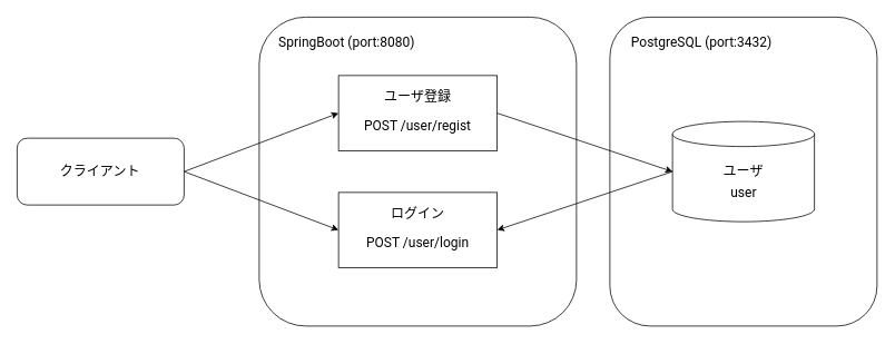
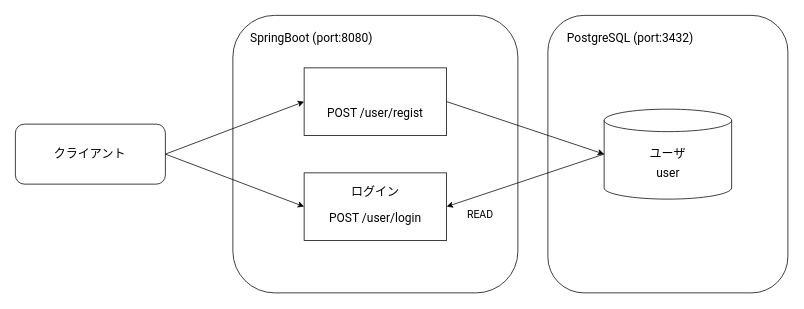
  <mxCell id="0" />
  <mxCell id="1" parent="0" />
  <mxCell id="2" value="" style="group" vertex="1" connectable="0" parent="1"><mxGeometry x="730" y="20" width="320" height="370" as="geometry" /></mxCell>
  <mxCell id="3" value="" style="rounded=1;whiteSpace=wrap;html=1;" vertex="1" parent="2"><mxGeometry width="320" height="370" as="geometry" /></mxCell>
  <mxCell id="4" value="PostgreSQL (port:3432)" style="text;strokeColor=none;align=center;fillColor=none;html=1;verticalAlign=middle;whiteSpace=wrap;rounded=0;fontFamily=Roboto;fontSource=https%3A%2F%2Ffonts.googleapis.com%2Fcss%3Ffamily%3DRoboto;fontSize=16;" vertex="1" parent="2"><mxGeometry x="20" y="10" width="180" height="40" as="geometry" /></mxCell>
  <mxCell id="5" value="" style="group" vertex="1" connectable="0" parent="1"><mxGeometry x="310" y="20" width="410" height="370" as="geometry" /></mxCell>
  <mxCell id="6" value="" style="rounded=1;whiteSpace=wrap;html=1;" vertex="1" parent="5"><mxGeometry width="380" height="370" as="geometry" /></mxCell>
  <mxCell id="7" value="SpringBoot (port:8080)" style="text;strokeColor=none;align=center;fillColor=none;html=1;verticalAlign=middle;whiteSpace=wrap;rounded=0;fontFamily=Roboto;fontSource=https%3A%2F%2Ffonts.googleapis.com%2Fcss%3Ffamily%3DRoboto;fontSize=16;" vertex="1" parent="5"><mxGeometry x="10" y="10" width="190" height="40" as="geometry" /></mxCell>
+ <mxCell id="8" value="READ" style="text;strokeColor=none;align=center;fillColor=none;html=1;verticalAlign=middle;whiteSpace=wrap;rounded=0;fontFamily=Roboto;fontSource=https%3A%2F%2Ffonts.googleapis.com%2Fcss%3Ffamily%3DRoboto;fontSize=14;" vertex="1" parent="5"><mxGeometry x="290" y="250" width="80" height="30" as="geometry" /></mxCell>
  <mxCell id="9" value="" style="group;fillStyle=auto;" vertex="1" connectable="0" parent="1"><mxGeometry x="405" y="90" width="190" height="90" as="geometry" /></mxCell>
  <mxCell id="10" value="" style="rounded=0;whiteSpace=wrap;html=1;fontSize=16;" vertex="1" parent="9"><mxGeometry width="190" height="90" as="geometry" /></mxCell>
- <mxCell id="11" value="ユーザ登録" style="text;strokeColor=none;align=center;fillColor=none;html=1;verticalAlign=middle;whiteSpace=wrap;rounded=0;fontFamily=Noto Sans Japanese;fontSource=https%3A%2F%2Ffonts.googleapis.com%2Fcss%3Ffamily%3DNoto%2BSans%2BJapanese;fontSize=16;" vertex="1" parent="9"><mxGeometry x="45" y="10" width="100" height="30" as="geometry" /></mxCell>
  <mxCell id="12" value="POST /user/regist" style="text;strokeColor=none;align=center;fillColor=none;html=1;verticalAlign=middle;whiteSpace=wrap;rounded=0;fontFamily=Roboto;fontSource=https%3A%2F%2Ffonts.googleapis.com%2Fcss%3Ffamily%3DRoboto;fontSize=16;" vertex="1" parent="9"><mxGeometry x="5" y="40" width="180" height="40" as="geometry" /></mxCell>
  <mxCell id="13" value="" style="group" vertex="1" connectable="0" parent="1"><mxGeometry x="405" y="230" width="190" height="90" as="geometry" /></mxCell>
  <mxCell id="14" value="" style="rounded=0;whiteSpace=wrap;html=1;fontSize=16;" vertex="1" parent="13"><mxGeometry width="190" height="90" as="geometry" /></mxCell>
  <mxCell id="15" value="ログイン" style="text;strokeColor=none;align=center;fillColor=none;html=1;verticalAlign=middle;whiteSpace=wrap;rounded=0;fontFamily=Noto Sans Japanese;fontSource=https%3A%2F%2Ffonts.googleapis.com%2Fcss%3Ffamily%3DNoto%2BSans%2BJapanese;fontSize=16;" vertex="1" parent="13"><mxGeometry x="45" y="10" width="100" height="30" as="geometry" /></mxCell>
  <mxCell id="16" value="POST /user/login" style="text;strokeColor=none;align=center;fillColor=none;html=1;verticalAlign=middle;whiteSpace=wrap;rounded=0;fontFamily=Roboto;fontSource=https%3A%2F%2Ffonts.googleapis.com%2Fcss%3Ffamily%3DRoboto;fontSize=16;" vertex="1" parent="13"><mxGeometry x="5" y="40" width="180" height="40" as="geometry" /></mxCell>
  <mxCell id="17" value="" style="group" vertex="1" connectable="0" parent="1"><mxGeometry x="805" y="145" width="170" height="120" as="geometry" /></mxCell>
  <mxCell id="18" value="" style="shape=cylinder3;whiteSpace=wrap;html=1;boundedLbl=1;backgroundOutline=1;size=15;fontSize=16;" vertex="1" parent="17"><mxGeometry width="170" height="120" as="geometry" /></mxCell>
  <mxCell id="19" value="ユーザ" style="text;strokeColor=none;align=center;fillColor=none;html=1;verticalAlign=middle;whiteSpace=wrap;rounded=0;fontFamily=Noto Sans Japanese;fontSource=https%3A%2F%2Ffonts.googleapis.com%2Fcss%3Ffamily%3DNoto%2BSans%2BJapanese;fontSize=16;" vertex="1" parent="17"><mxGeometry x="35" y="45" width="100" height="30" as="geometry" /></mxCell>
  <mxCell id="20" value="user" style="text;strokeColor=none;align=center;fillColor=none;html=1;verticalAlign=middle;whiteSpace=wrap;rounded=0;fontFamily=Roboto;fontSource=https%3A%2F%2Ffonts.googleapis.com%2Fcss%3Ffamily%3DRoboto;fontSize=16;" vertex="1" parent="17"><mxGeometry x="52.5" y="65" width="65" height="40" as="geometry" /></mxCell>
  <mxCell id="21" value="" style="endArrow=classic;html=1;fontSize=16;exitX=1;exitY=0.5;exitDx=0;exitDy=0;entryX=0;entryY=0.5;entryDx=0;entryDy=0;entryPerimeter=0;" edge="1" parent="1" source="10" target="18"><mxGeometry width="50" height="50" relative="1" as="geometry"><mxPoint x="640" y="190" as="sourcePoint" /><mxPoint x="690" y="140" as="targetPoint" /></mxGeometry></mxCell>
  <mxCell id="22" value="" style="endArrow=classic;html=1;fontSize=16;entryX=1;entryY=0.5;entryDx=0;entryDy=0;exitX=0;exitY=0.5;exitDx=0;exitDy=0;exitPerimeter=0;" edge="1" parent="1" source="18" target="14"><mxGeometry width="50" height="50" relative="1" as="geometry"><mxPoint x="800" y="210" as="sourcePoint" /><mxPoint x="815" y="215" as="targetPoint" /></mxGeometry></mxCell>
  <mxCell id="23" value="" style="group" vertex="1" connectable="0" parent="1"><mxGeometry x="20" y="165" width="200" height="80" as="geometry" /></mxCell>
  <mxCell id="24" value="" style="rounded=1;whiteSpace=wrap;html=1;" vertex="1" parent="23"><mxGeometry width="200" height="80" as="geometry" /></mxCell>
  <mxCell id="25" value="クライアント" style="text;strokeColor=none;align=center;fillColor=none;html=1;verticalAlign=middle;whiteSpace=wrap;rounded=0;fontFamily=Roboto;fontSource=https%3A%2F%2Ffonts.googleapis.com%2Fcss%3Ffamily%3DRoboto;fontSize=16;" vertex="1" parent="23"><mxGeometry x="50.461" y="19.258" width="99.087" height="41.476" as="geometry" /></mxCell>
  <mxCell id="26" value="" style="endArrow=classic;html=1;fontSize=16;exitX=1;exitY=0.5;exitDx=0;exitDy=0;entryX=0;entryY=0.5;entryDx=0;entryDy=0;" edge="1" parent="1" source="24" target="10"><mxGeometry width="50" height="50" relative="1" as="geometry"><mxPoint x="605" y="145" as="sourcePoint" /><mxPoint x="815" y="215" as="targetPoint" /></mxGeometry></mxCell>
  <mxCell id="27" value="" style="endArrow=classic;html=1;fontSize=16;exitX=1;exitY=0.5;exitDx=0;exitDy=0;entryX=0;entryY=0.5;entryDx=0;entryDy=0;" edge="1" parent="1" source="24" target="14"><mxGeometry width="50" height="50" relative="1" as="geometry"><mxPoint x="230" y="215" as="sourcePoint" /><mxPoint x="415" y="145" as="targetPoint" /></mxGeometry></mxCell>
